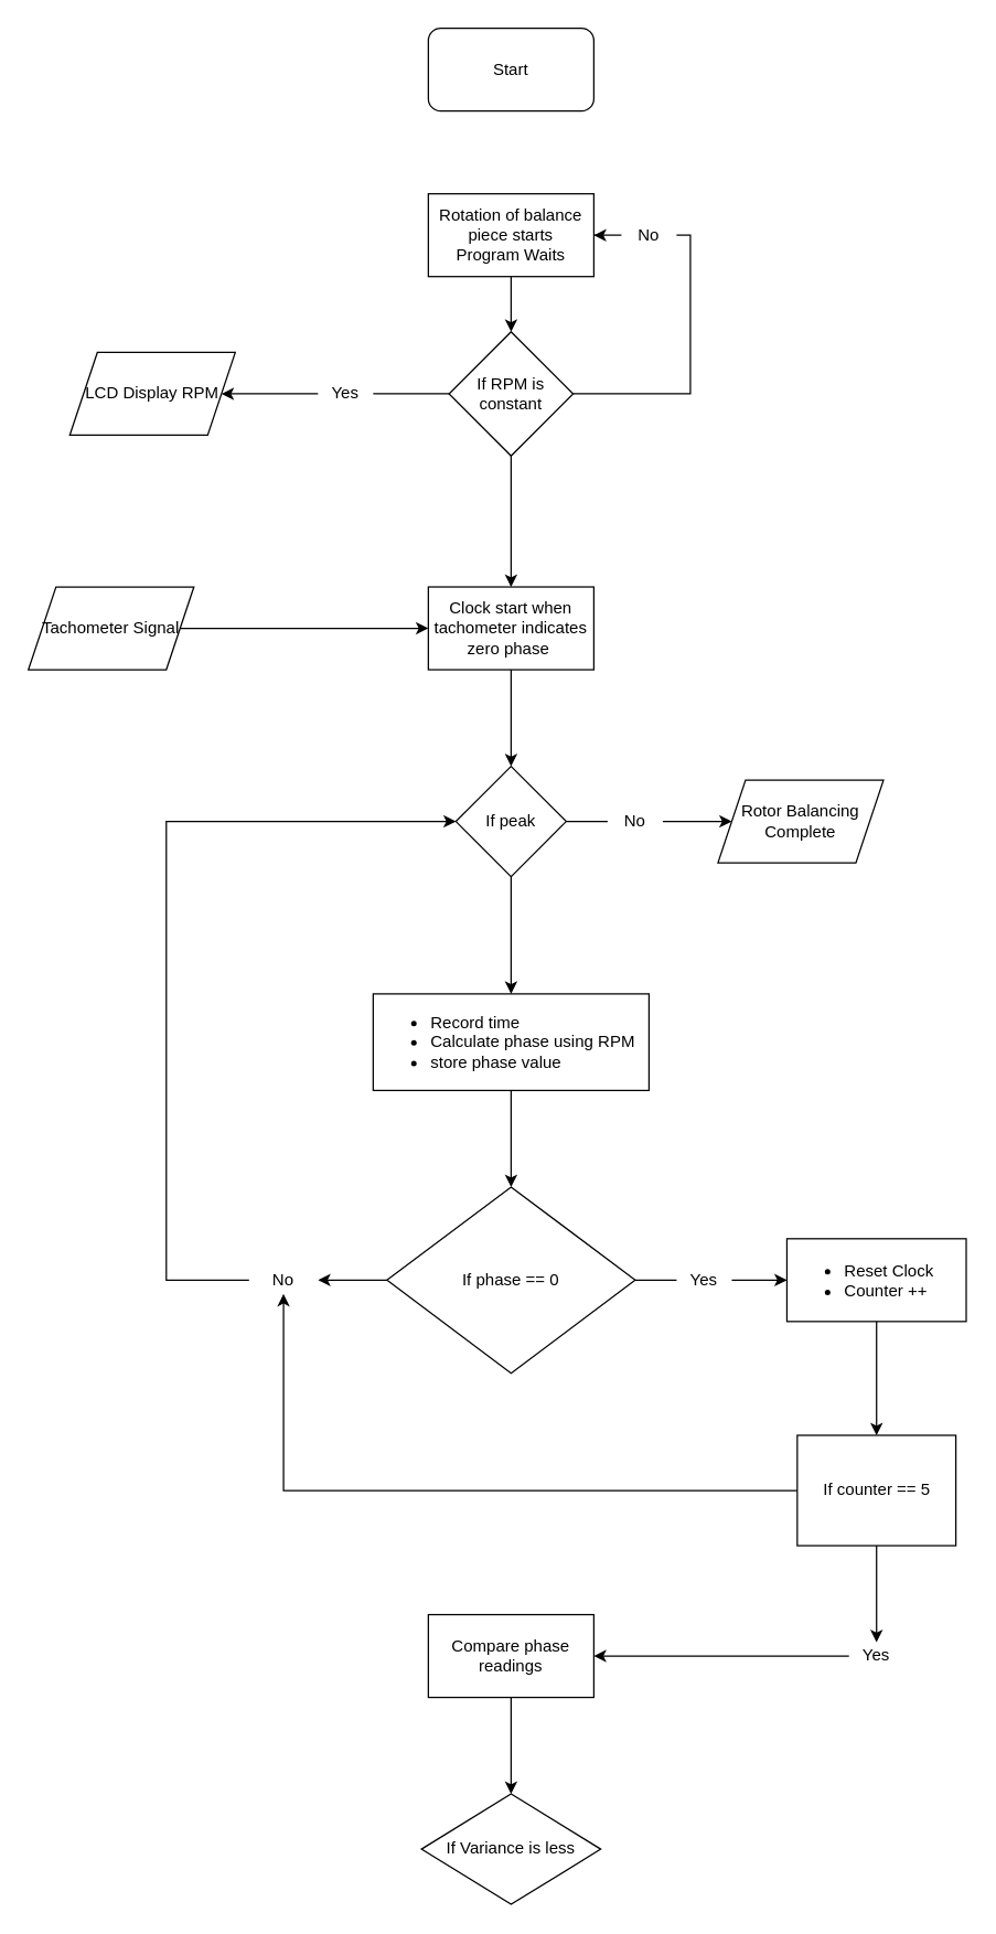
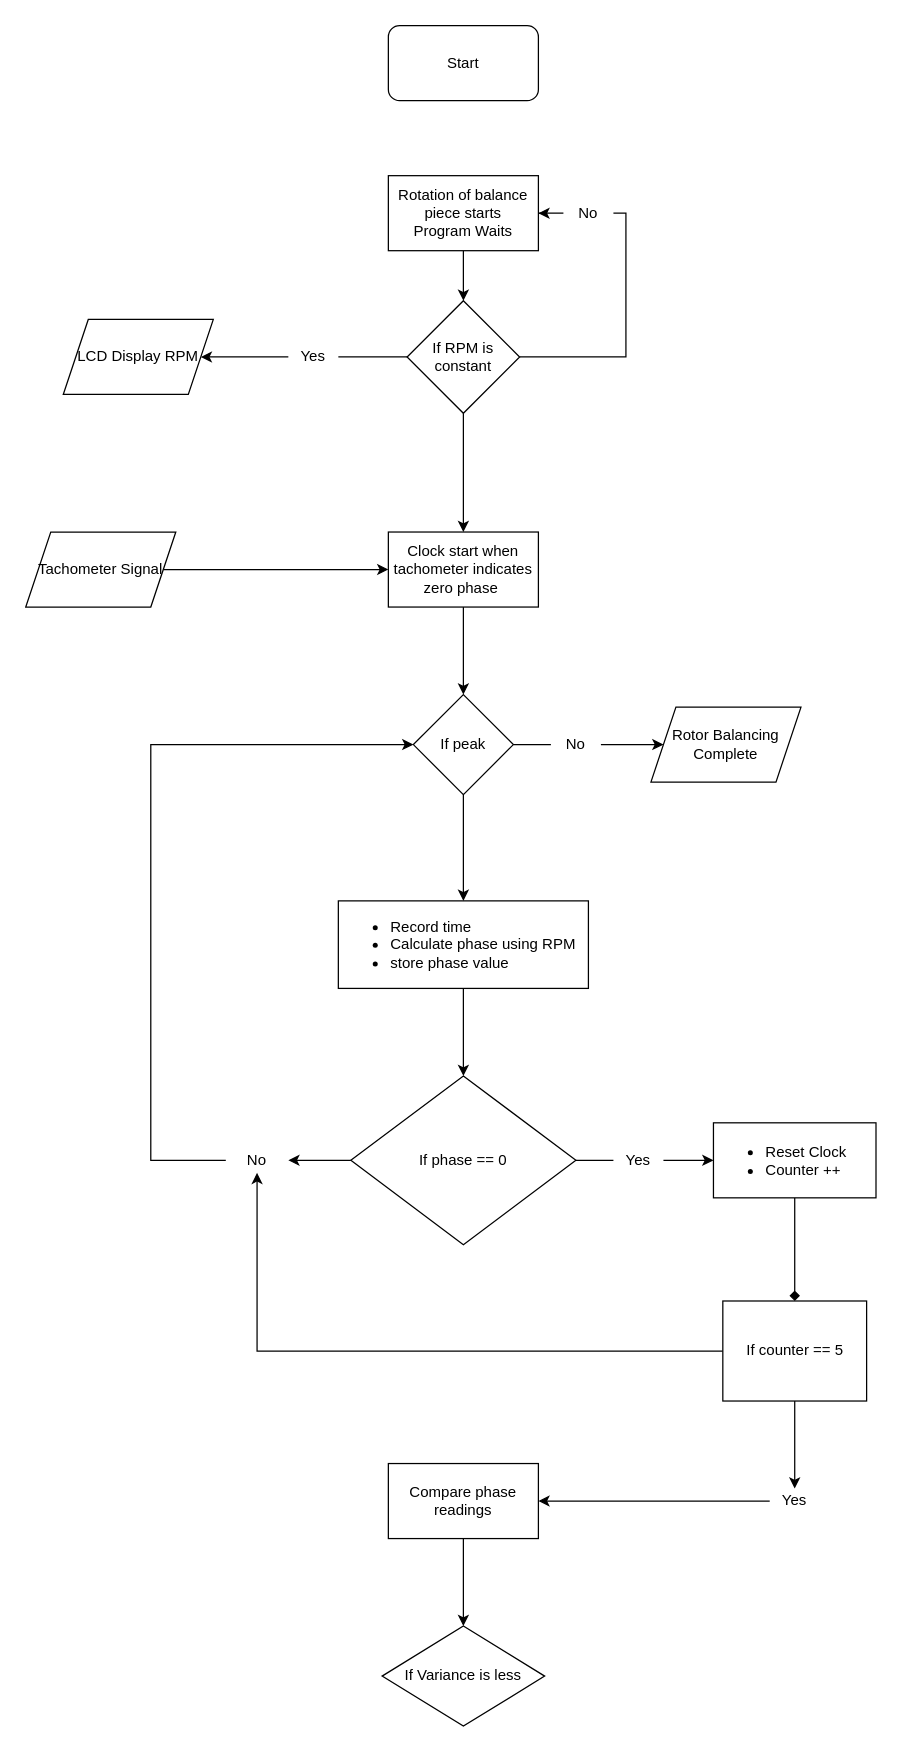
  <mxCell id="0" />
  <mxCell id="1" parent="0" />
  <mxCell id="2" value="Start" style="rounded=1;whiteSpace=wrap;html=1;" vertex="1" parent="1"><mxGeometry x="310" y="20" width="120" height="60" as="geometry" /></mxCell>
  <mxCell id="3" value="" style="edgeStyle=orthogonalEdgeStyle;rounded=0;orthogonalLoop=1;jettySize=auto;html=1;" edge="1" parent="1" source="4" target="8"><mxGeometry relative="1" as="geometry"><Array as="points"><mxPoint x="370" y="240" /><mxPoint x="370" y="240" /></Array></mxGeometry></mxCell>
  <mxCell id="4" value="Rotation of balance piece starts&lt;br&gt;Program Waits" style="rounded=0;whiteSpace=wrap;html=1;" vertex="1" parent="1"><mxGeometry x="310" y="140" width="120" height="60" as="geometry" /></mxCell>
  <mxCell id="5" style="edgeStyle=orthogonalEdgeStyle;rounded=0;orthogonalLoop=1;jettySize=auto;html=1;entryX=1;entryY=0.5;entryDx=0;entryDy=0;startArrow=none;" edge="1" parent="1" source="12" target="9"><mxGeometry relative="1" as="geometry" /></mxCell>
  <mxCell id="6" style="edgeStyle=orthogonalEdgeStyle;rounded=0;orthogonalLoop=1;jettySize=auto;html=1;entryX=1;entryY=0.5;entryDx=0;entryDy=0;startArrow=none;" edge="1" parent="1" source="14" target="4"><mxGeometry relative="1" as="geometry"><mxPoint x="550" y="170" as="targetPoint" /><Array as="points" /></mxGeometry></mxCell>
  <mxCell id="7" value="" style="edgeStyle=orthogonalEdgeStyle;rounded=0;orthogonalLoop=1;jettySize=auto;html=1;" edge="1" parent="1" source="8" target="11"><mxGeometry relative="1" as="geometry"><Array as="points"><mxPoint x="370" y="370" /><mxPoint x="370" y="370" /></Array></mxGeometry></mxCell>
  <mxCell id="8" value="If RPM is constant" style="rhombus;whiteSpace=wrap;html=1;" vertex="1" parent="1"><mxGeometry x="325" y="240" width="90" height="90" as="geometry" /></mxCell>
  <mxCell id="9" value="LCD Display RPM" style="shape=parallelogram;perimeter=parallelogramPerimeter;whiteSpace=wrap;html=1;fixedSize=1;" vertex="1" parent="1"><mxGeometry x="50" y="255" width="120" height="60" as="geometry" /></mxCell>
  <mxCell id="10" value="" style="edgeStyle=orthogonalEdgeStyle;rounded=0;orthogonalLoop=1;jettySize=auto;html=1;" edge="1" parent="1" source="11" target="20"><mxGeometry relative="1" as="geometry" /></mxCell>
  <mxCell id="11" value="Clock start when tachometer indicates zero phase&amp;nbsp;" style="whiteSpace=wrap;html=1;" vertex="1" parent="1"><mxGeometry x="310" y="425" width="120" height="60" as="geometry" /></mxCell>
  <mxCell id="12" value="Yes" style="text;html=1;strokeColor=none;fillColor=none;align=center;verticalAlign=middle;whiteSpace=wrap;rounded=0;" vertex="1" parent="1"><mxGeometry x="230" y="275" width="40" height="20" as="geometry" /></mxCell>
  <mxCell id="13" value="" style="edgeStyle=orthogonalEdgeStyle;rounded=0;orthogonalLoop=1;jettySize=auto;html=1;entryX=1;entryY=0.5;entryDx=0;entryDy=0;endArrow=none;" edge="1" parent="1" source="8" target="12"><mxGeometry relative="1" as="geometry"><mxPoint x="325" y="285" as="sourcePoint" /><mxPoint x="160" y="285" as="targetPoint" /></mxGeometry></mxCell>
  <mxCell id="14" value="No" style="text;html=1;strokeColor=none;fillColor=none;align=center;verticalAlign=middle;whiteSpace=wrap;rounded=0;" vertex="1" parent="1"><mxGeometry x="450" y="160" width="40" height="20" as="geometry" /></mxCell>
  <mxCell id="15" value="" style="edgeStyle=orthogonalEdgeStyle;rounded=0;orthogonalLoop=1;jettySize=auto;html=1;entryX=1;entryY=0.5;entryDx=0;entryDy=0;endArrow=none;" edge="1" parent="1" source="8" target="14"><mxGeometry relative="1" as="geometry"><mxPoint x="430" y="170" as="targetPoint" /><mxPoint x="415" y="285" as="sourcePoint" /><Array as="points"><mxPoint x="500" y="285" /><mxPoint x="500" y="170" /></Array></mxGeometry></mxCell>
  <mxCell id="16" style="edgeStyle=orthogonalEdgeStyle;rounded=0;orthogonalLoop=1;jettySize=auto;html=1;entryX=0;entryY=0.5;entryDx=0;entryDy=0;" edge="1" parent="1" source="17" target="11"><mxGeometry relative="1" as="geometry" /></mxCell>
  <mxCell id="17" value="Tachometer Signal" style="shape=parallelogram;perimeter=parallelogramPerimeter;whiteSpace=wrap;html=1;fixedSize=1;" vertex="1" parent="1"><mxGeometry x="20" y="425" width="120" height="60" as="geometry" /></mxCell>
  <mxCell id="18" value="" style="edgeStyle=orthogonalEdgeStyle;rounded=0;orthogonalLoop=1;jettySize=auto;html=1;startArrow=none;" edge="1" parent="1" source="22" target="21"><mxGeometry relative="1" as="geometry" /></mxCell>
  <mxCell id="19" value="" style="edgeStyle=orthogonalEdgeStyle;rounded=0;orthogonalLoop=1;jettySize=auto;html=1;" edge="1" parent="1" source="20" target="25"><mxGeometry relative="1" as="geometry" /></mxCell>
  <mxCell id="20" value="If peak" style="rhombus;whiteSpace=wrap;html=1;" vertex="1" parent="1"><mxGeometry x="330" y="555" width="80" height="80" as="geometry" /></mxCell>
  <mxCell id="21" value="Rotor Balancing Complete" style="shape=parallelogram;perimeter=parallelogramPerimeter;whiteSpace=wrap;html=1;fixedSize=1;" vertex="1" parent="1"><mxGeometry x="520" y="565" width="120" height="60" as="geometry" /></mxCell>
  <mxCell id="22" value="No" style="text;html=1;strokeColor=none;fillColor=none;align=center;verticalAlign=middle;whiteSpace=wrap;rounded=0;" vertex="1" parent="1"><mxGeometry x="440" y="585" width="40" height="20" as="geometry" /></mxCell>
  <mxCell id="23" value="" style="edgeStyle=orthogonalEdgeStyle;rounded=0;orthogonalLoop=1;jettySize=auto;html=1;endArrow=none;" edge="1" parent="1" source="20" target="22"><mxGeometry relative="1" as="geometry"><mxPoint x="410" y="595" as="sourcePoint" /><mxPoint x="480" y="595" as="targetPoint" /></mxGeometry></mxCell>
  <mxCell id="24" value="" style="edgeStyle=orthogonalEdgeStyle;rounded=0;orthogonalLoop=1;jettySize=auto;html=1;" edge="1" parent="1" source="25" target="28"><mxGeometry relative="1" as="geometry" /></mxCell>
  <mxCell id="25" value="&lt;ul&gt;&lt;li&gt;Record time&lt;/li&gt;&lt;li&gt;Calculate phase using RPM&lt;/li&gt;&lt;li&gt;store phase value&lt;/li&gt;&lt;/ul&gt;" style="whiteSpace=wrap;html=1;align=left;" vertex="1" parent="1"><mxGeometry x="270" y="720" width="200" height="70" as="geometry" /></mxCell>
  <mxCell id="26" value="" style="edgeStyle=orthogonalEdgeStyle;rounded=0;orthogonalLoop=1;jettySize=auto;html=1;startArrow=none;" edge="1" parent="1" source="31" target="30"><mxGeometry relative="1" as="geometry" /></mxCell>
  <mxCell id="27" value="" style="edgeStyle=orthogonalEdgeStyle;rounded=0;orthogonalLoop=1;jettySize=auto;html=1;" edge="1" parent="1" source="28" target="34"><mxGeometry relative="1" as="geometry" /></mxCell>
  <mxCell id="28" value="If phase == 0" style="rhombus;whiteSpace=wrap;html=1;align=center;" vertex="1" parent="1"><mxGeometry x="280" y="860" width="180" height="135" as="geometry" /></mxCell>
- <mxCell id="29" value="" style="edgeStyle=orthogonalEdgeStyle;rounded=0;orthogonalLoop=1;jettySize=auto;html=1;" edge="1" parent="1" source="30" target="37"><mxGeometry relative="1" as="geometry" /></mxCell>
+ <mxCell id="29" value="" style="edgeStyle=orthogonalEdgeStyle;rounded=0;orthogonalLoop=1;jettySize=auto;html=1;endArrow=diamond;" edge="1" parent="1" source="30" target="37"><mxGeometry relative="1" as="geometry" /></mxCell>
  <mxCell id="30" value="&lt;ul&gt;&lt;li&gt;Reset Clock&lt;/li&gt;&lt;li&gt;Counter ++&amp;nbsp;&lt;/li&gt;&lt;/ul&gt;" style="whiteSpace=wrap;html=1;align=left;" vertex="1" parent="1"><mxGeometry x="570" y="897.5" width="130" height="60" as="geometry" /></mxCell>
  <mxCell id="31" value="Yes" style="text;html=1;strokeColor=none;fillColor=none;align=center;verticalAlign=middle;whiteSpace=wrap;rounded=0;" vertex="1" parent="1"><mxGeometry x="490" y="917.5" width="40" height="20" as="geometry" /></mxCell>
  <mxCell id="32" value="" style="edgeStyle=orthogonalEdgeStyle;rounded=0;orthogonalLoop=1;jettySize=auto;html=1;endArrow=none;" edge="1" parent="1" source="28" target="31"><mxGeometry relative="1" as="geometry"><mxPoint x="460" y="927.5" as="sourcePoint" /><mxPoint x="570" y="927.5" as="targetPoint" /></mxGeometry></mxCell>
  <mxCell id="33" style="edgeStyle=orthogonalEdgeStyle;rounded=0;orthogonalLoop=1;jettySize=auto;html=1;entryX=0;entryY=0.5;entryDx=0;entryDy=0;" edge="1" parent="1" source="34" target="20"><mxGeometry relative="1" as="geometry"><mxPoint x="50" y="600" as="targetPoint" /><Array as="points"><mxPoint x="120" y="928" /><mxPoint x="120" y="595" /></Array></mxGeometry></mxCell>
  <mxCell id="34" value="No" style="text;html=1;strokeColor=none;fillColor=none;align=center;verticalAlign=middle;whiteSpace=wrap;rounded=0;" vertex="1" parent="1"><mxGeometry x="180" y="917.5" width="50" height="20" as="geometry" /></mxCell>
  <mxCell id="35" style="edgeStyle=orthogonalEdgeStyle;rounded=0;orthogonalLoop=1;jettySize=auto;html=1;entryX=0.5;entryY=1;entryDx=0;entryDy=0;" edge="1" parent="1" source="37" target="34"><mxGeometry relative="1" as="geometry" /></mxCell>
  <mxCell id="36" value="" style="edgeStyle=orthogonalEdgeStyle;rounded=0;orthogonalLoop=1;jettySize=auto;html=1;" edge="1" parent="1" source="37" target="39"><mxGeometry relative="1" as="geometry" /></mxCell>
  <mxCell id="37" value="If counter == 5" style="whiteSpace=wrap;html=1;align=center;rounded=0;" vertex="1" parent="1"><mxGeometry x="577.5" y="1040" width="115" height="80" as="geometry" /></mxCell>
  <mxCell id="38" value="" style="edgeStyle=orthogonalEdgeStyle;rounded=0;orthogonalLoop=1;jettySize=auto;html=1;" edge="1" parent="1" source="39" target="41"><mxGeometry relative="1" as="geometry" /></mxCell>
  <mxCell id="39" value="Yes" style="text;html=1;strokeColor=none;fillColor=none;align=center;verticalAlign=middle;whiteSpace=wrap;rounded=0;" vertex="1" parent="1"><mxGeometry x="615" y="1190" width="40" height="20" as="geometry" /></mxCell>
  <mxCell id="40" value="" style="edgeStyle=orthogonalEdgeStyle;rounded=0;orthogonalLoop=1;jettySize=auto;html=1;" edge="1" parent="1" source="41" target="42"><mxGeometry relative="1" as="geometry" /></mxCell>
  <mxCell id="41" value="Compare phase readings" style="whiteSpace=wrap;html=1;" vertex="1" parent="1"><mxGeometry x="310" y="1170" width="120" height="60" as="geometry" /></mxCell>
  <mxCell id="42" value="If Variance is less" style="rhombus;whiteSpace=wrap;html=1;" vertex="1" parent="1"><mxGeometry x="305" y="1300" width="130" height="80" as="geometry" /></mxCell>
